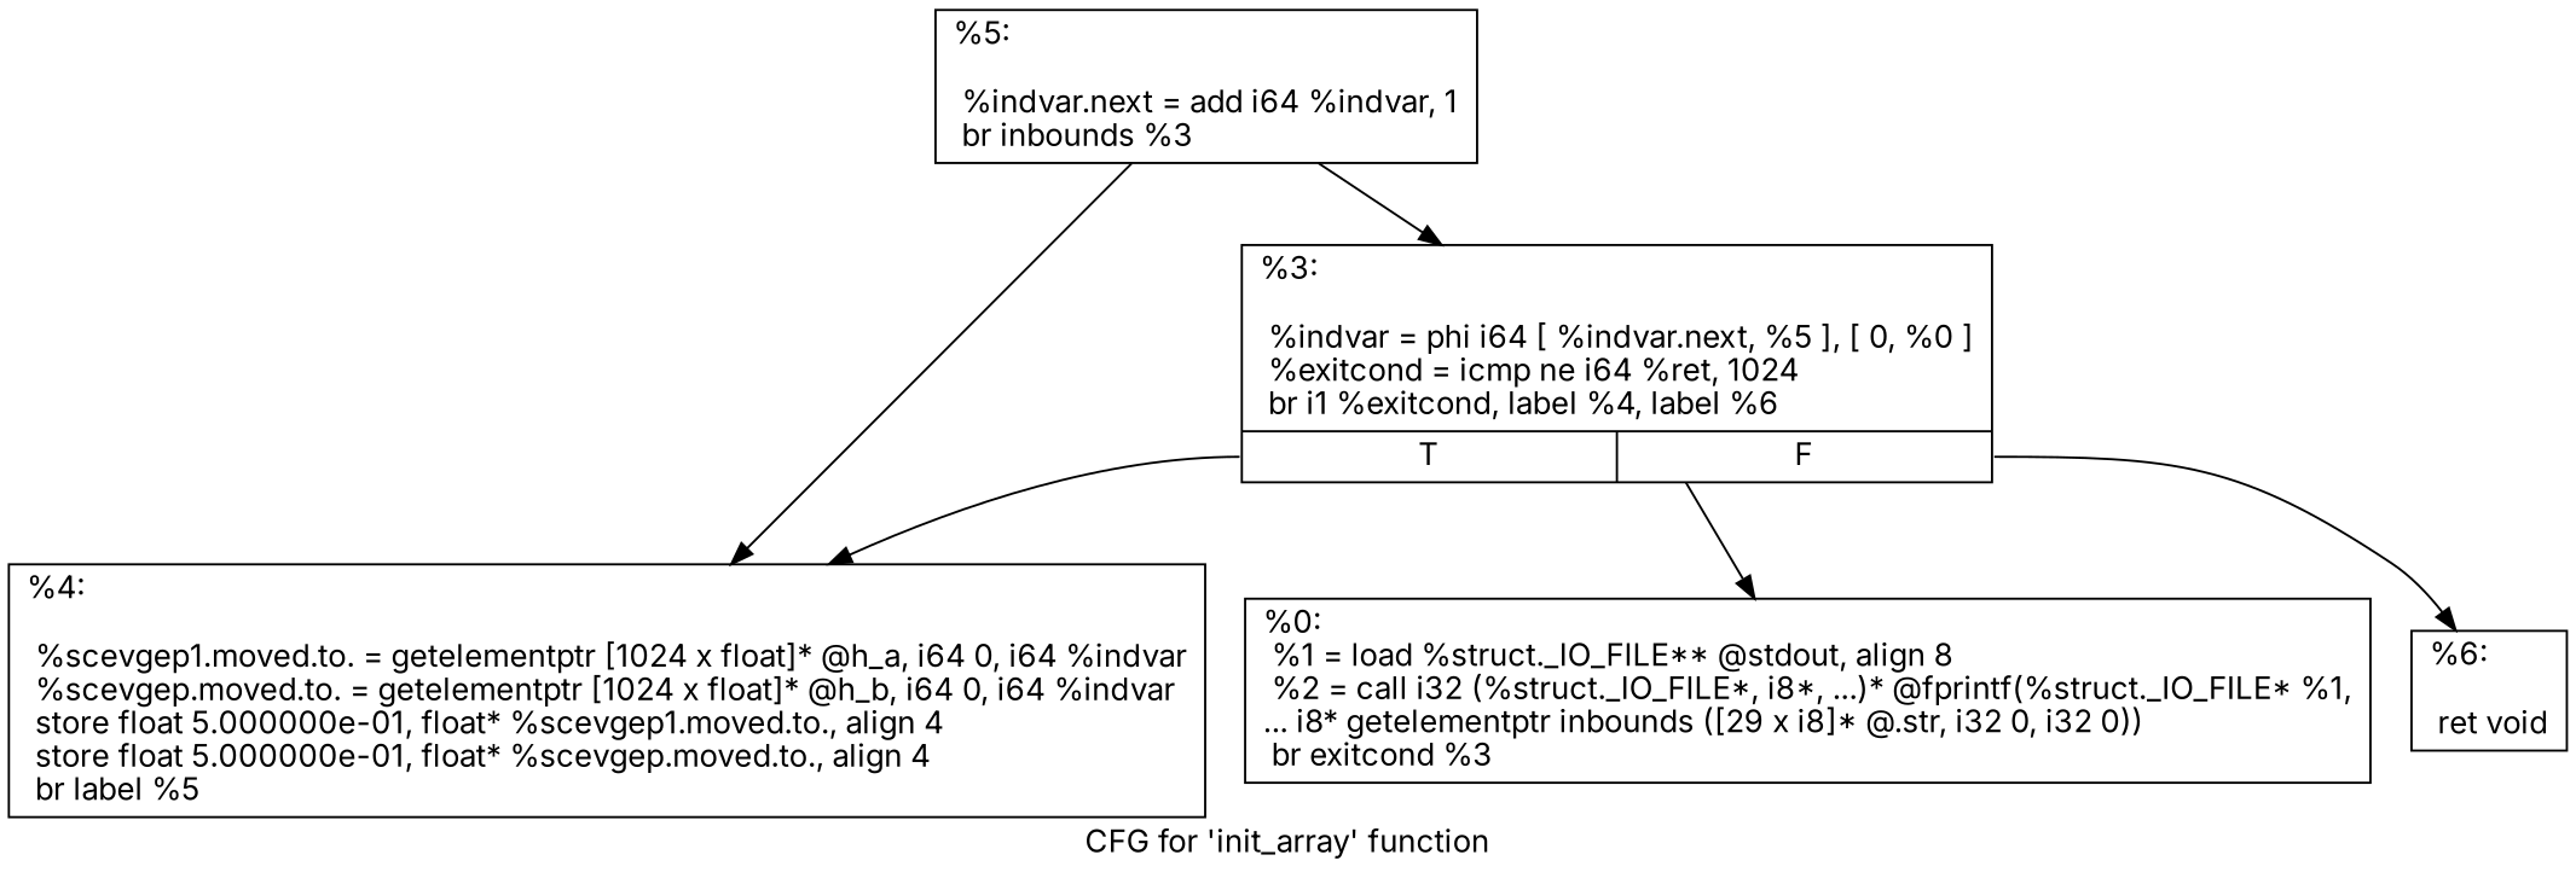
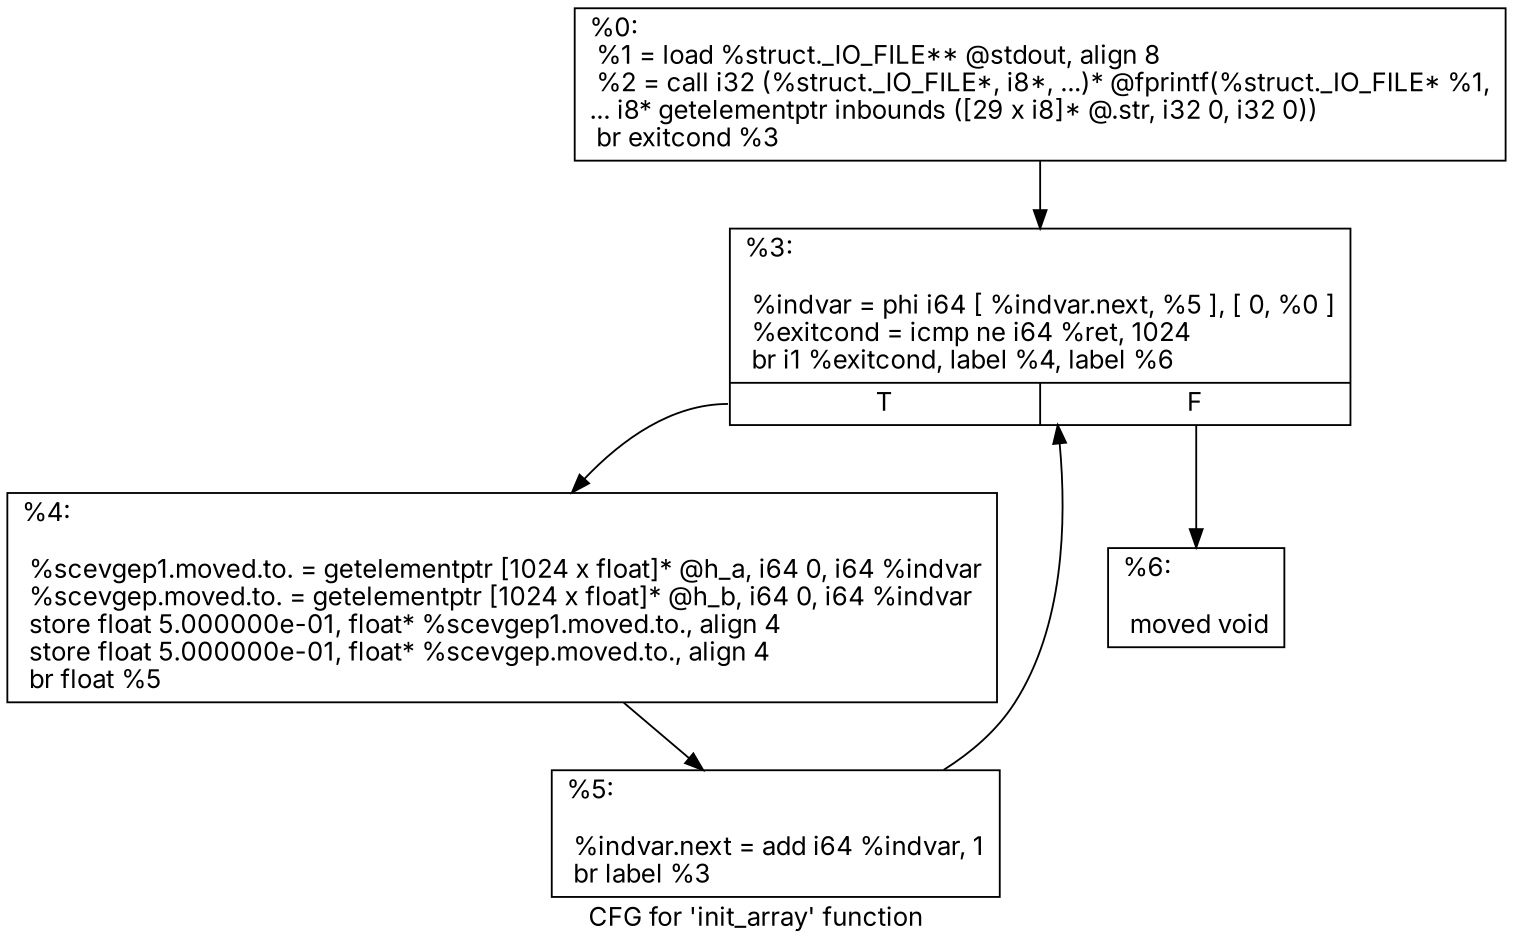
  digraph {
    fontname=Inter
    label="CFG for 'init_array' function"
    node [fontname=Inter shape=record]
    edge [fontname=Inter]
    n1 [label="{%0:\l  %1 = load %struct._IO_FILE** @stdout, align 8\l  %2 = call i32 (%struct._IO_FILE*, i8*, ...)* @fprintf(%struct._IO_FILE* %1,\l... i8* getelementptr inbounds ([29 x i8]* @.str, i32 0, i32 0))\l  br exitcond %3\l}"]
    n2 [label="{%3:\l\l  %indvar = phi i64 [ %indvar.next, %5 ], [ 0, %0 ]\l  %exitcond = icmp ne i64 %ret, 1024\l  br i1 %exitcond, label %4, label %6\l|{<s0>T|<s1>F}}"]
-   n3 [label="{%4:\l\l  %scevgep1.moved.to. = getelementptr [1024 x float]* @h_a, i64 0, i64 %indvar\l  %scevgep.moved.to. = getelementptr [1024 x float]* @h_b, i64 0, i64 %indvar\l  store float 5.000000e-01, float* %scevgep1.moved.to., align 4\l  store float 5.000000e-01, float* %scevgep.moved.to., align 4\l  br label %5\l}"]
-   n4 [label="{%6:\l\l  ret void\l}"]
-   n5 [label="{%5:\l\l  %indvar.next = add i64 %indvar, 1\l  br inbounds %3\l}"]
-   n2 -> n1
+   n3 [label="{%4:\l\l  %scevgep1.moved.to. = getelementptr [1024 x float]* @h_a, i64 0, i64 %indvar\l  %scevgep.moved.to. = getelementptr [1024 x float]* @h_b, i64 0, i64 %indvar\l  store float 5.000000e-01, float* %scevgep1.moved.to., align 4\l  store float 5.000000e-01, float* %scevgep.moved.to., align 4\l  br float %5\l}"]
+   n4 [label="{%6:\l\l  moved void\l}"]
+   n5 [label="{%5:\l\l  %indvar.next = add i64 %indvar, 1\l  br label %3\l}"]
+   n1 -> n2
    n2 -> n3 [tailport=s0]
    n2 -> n4 [tailport=s1]
-   n5 -> n3
+   n3 -> n5
    n5 -> n2
  }
